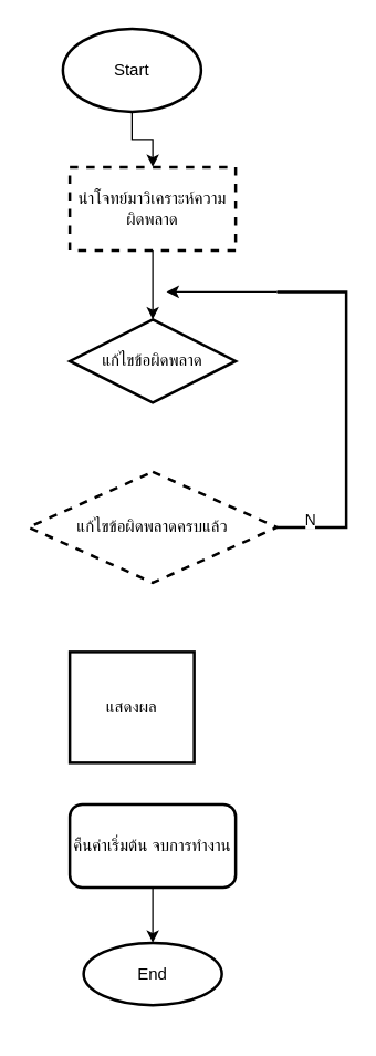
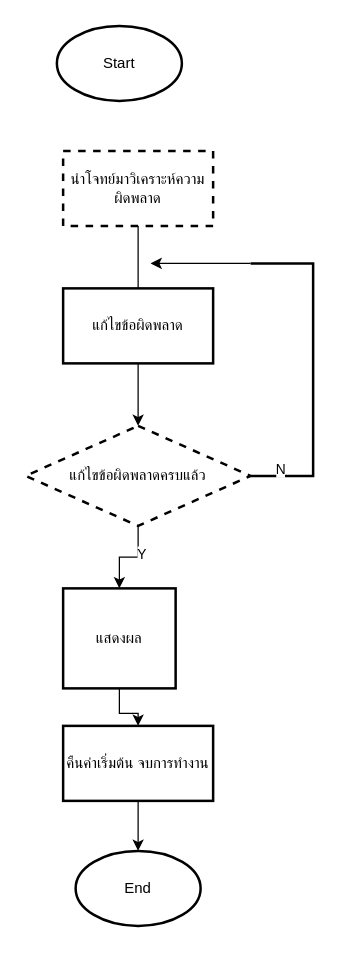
  <mxCell id="0" />
  <mxCell id="1" parent="0" />
- <mxCell id="2" value="" style="edgeStyle=orthogonalEdgeStyle;rounded=0;orthogonalLoop=1;jettySize=auto;html=1;" edge="1" parent="1" source="3" target="5"><mxGeometry relative="1" as="geometry" /></mxCell>
  <mxCell id="3" value="Start" style="strokeWidth=2;html=1;shape=mxgraph.flowchart.start_1;whiteSpace=wrap;" vertex="1" parent="1"><mxGeometry x="45" y="20" width="100" height="60" as="geometry" /></mxCell>
- <mxCell id="4" value="" style="edgeStyle=orthogonalEdgeStyle;rounded=0;orthogonalLoop=1;jettySize=auto;html=1;" edge="1" parent="1" source="5" target="18"><mxGeometry relative="1" as="geometry" /></mxCell>
+ <mxCell id="4" value="" style="edgeStyle=orthogonalEdgeStyle;rounded=0;orthogonalLoop=1;jettySize=auto;html=1;endArrow=none;" edge="1" parent="1" source="5" target="18"><mxGeometry relative="1" as="geometry" /></mxCell>
  <mxCell id="5" value="นำโจทย์มาวิเคราะห์ความผิดพลาด" style="whiteSpace=wrap;html=1;strokeWidth=2;dashed=1;" vertex="1" parent="1"><mxGeometry x="50" y="120" width="120" height="60" as="geometry" /></mxCell>
+ <mxCell id="6" value="" style="edgeStyle=orthogonalEdgeStyle;rounded=0;orthogonalLoop=1;jettySize=auto;html=1;" edge="1" parent="1" source="18" target="9"><mxGeometry relative="1" as="geometry" /></mxCell>
+ <mxCell id="7" value="" style="edgeStyle=orthogonalEdgeStyle;rounded=0;orthogonalLoop=1;jettySize=auto;html=1;" edge="1" parent="1" source="9" target="11"><mxGeometry relative="1" as="geometry" /></mxCell>
+ <mxCell id="8" value="Y" style="edgeLabel;html=1;align=center;verticalAlign=middle;resizable=0;points=[];" vertex="1" connectable="0" parent="7"><mxGeometry x="-0.324" y="2" relative="1" as="geometry"><mxPoint as="offset" /></mxGeometry></mxCell>
  <mxCell id="9" value="แก้ไขข้อผิดพลาดครบแล้ว" style="rhombus;whiteSpace=wrap;html=1;strokeWidth=2;dashed=1;" vertex="1" parent="1"><mxGeometry x="20" y="340" width="180" height="80" as="geometry" /></mxCell>
+ <mxCell id="10" value="" style="edgeStyle=orthogonalEdgeStyle;rounded=0;orthogonalLoop=1;jettySize=auto;html=1;" edge="1" parent="1" source="11" target="16"><mxGeometry relative="1" as="geometry" /></mxCell>
  <mxCell id="11" value="แสดงผล" style="whiteSpace=wrap;html=1;strokeWidth=2;" vertex="1" parent="1"><mxGeometry x="50" y="470" width="90" height="80" as="geometry" /></mxCell>
  <mxCell id="12" value="" style="strokeWidth=2;html=1;shape=mxgraph.flowchart.annotation_1;align=left;pointerEvents=1;rotation=-180;" vertex="1" parent="1"><mxGeometry x="200" y="210" width="50" height="170" as="geometry" /></mxCell>
  <mxCell id="13" value="N" style="edgeLabel;html=1;align=center;verticalAlign=middle;resizable=0;points=[];" vertex="1" connectable="0" parent="1"><mxGeometry x="225" y="360" as="geometry"><mxPoint x="-2" y="14" as="offset" /></mxGeometry></mxCell>
- <mxCell id="14" value="End" style="strokeWidth=2;html=1;shape=mxgraph.flowchart.start_1;whiteSpace=wrap;" vertex="1" parent="1"><mxGeometry x="60" y="680" width="100" height="45" as="geometry" /></mxCell>
+ <mxCell id="14" value="End" style="strokeWidth=2;html=1;shape=mxgraph.flowchart.start_1;whiteSpace=wrap;" vertex="1" parent="1"><mxGeometry x="60" y="680" width="100" height="60" as="geometry" /></mxCell>
  <mxCell id="15" value="" style="edgeStyle=orthogonalEdgeStyle;rounded=0;orthogonalLoop=1;jettySize=auto;html=1;" edge="1" parent="1" source="16" target="14"><mxGeometry relative="1" as="geometry" /></mxCell>
- <mxCell id="16" value="คืนค่าเริ่มต้น จบการทำงาน" style="whiteSpace=wrap;html=1;strokeWidth=2;rounded=1;" vertex="1" parent="1"><mxGeometry x="50" y="580" width="120" height="60" as="geometry" /></mxCell>
+ <mxCell id="16" value="คืนค่าเริ่มต้น จบการทำงาน" style="whiteSpace=wrap;html=1;strokeWidth=2;" vertex="1" parent="1"><mxGeometry x="50" y="580" width="120" height="60" as="geometry" /></mxCell>
  <mxCell id="17" value="" style="edgeStyle=orthogonalEdgeStyle;rounded=0;orthogonalLoop=1;jettySize=auto;html=1;exitX=1;exitY=1;exitDx=0;exitDy=0;exitPerimeter=0;" edge="1" parent="1" source="12"><mxGeometry relative="1" as="geometry"><mxPoint x="200" y="260" as="sourcePoint" /><mxPoint x="120" y="210" as="targetPoint" /><Array as="points"><mxPoint x="200" y="210" /></Array></mxGeometry></mxCell>
- <mxCell id="18" value="แก้ไขข้อผิดพลาด" style="rhombus;whiteSpace=wrap;html=1;strokeWidth=2;" vertex="1" parent="1"><mxGeometry x="50" y="230" width="120" height="60" as="geometry" /></mxCell>
+ <mxCell id="18" value="แก้ไขข้อผิดพลาด" style="whiteSpace=wrap;html=1;strokeWidth=2;" vertex="1" parent="1"><mxGeometry x="50" y="230" width="120" height="60" as="geometry" /></mxCell>
  <mxCell id="19" style="edgeStyle=orthogonalEdgeStyle;rounded=0;orthogonalLoop=1;jettySize=auto;html=1;exitX=0.5;exitY=0;exitDx=0;exitDy=0;exitPerimeter=0;" edge="1" parent="1" source="12" target="12"><mxGeometry relative="1" as="geometry" /></mxCell>
